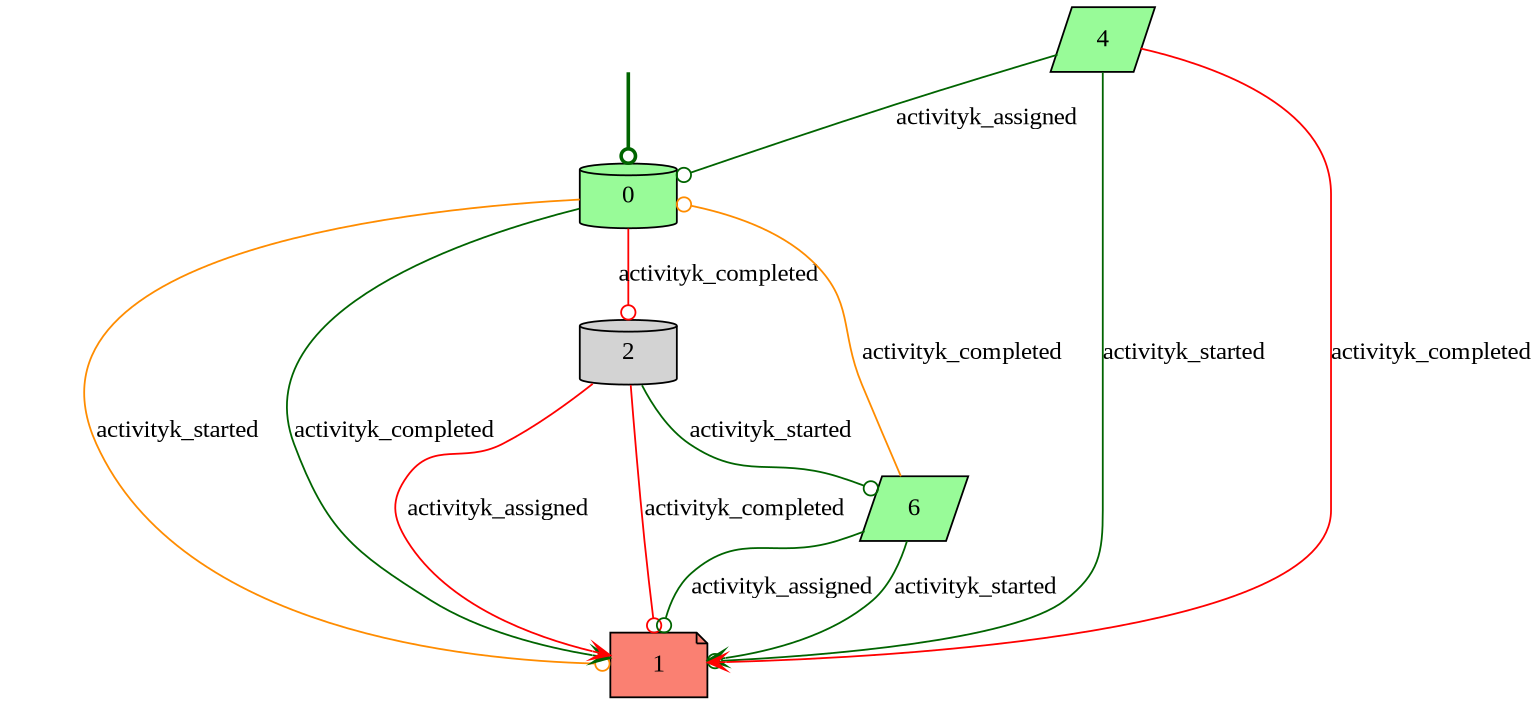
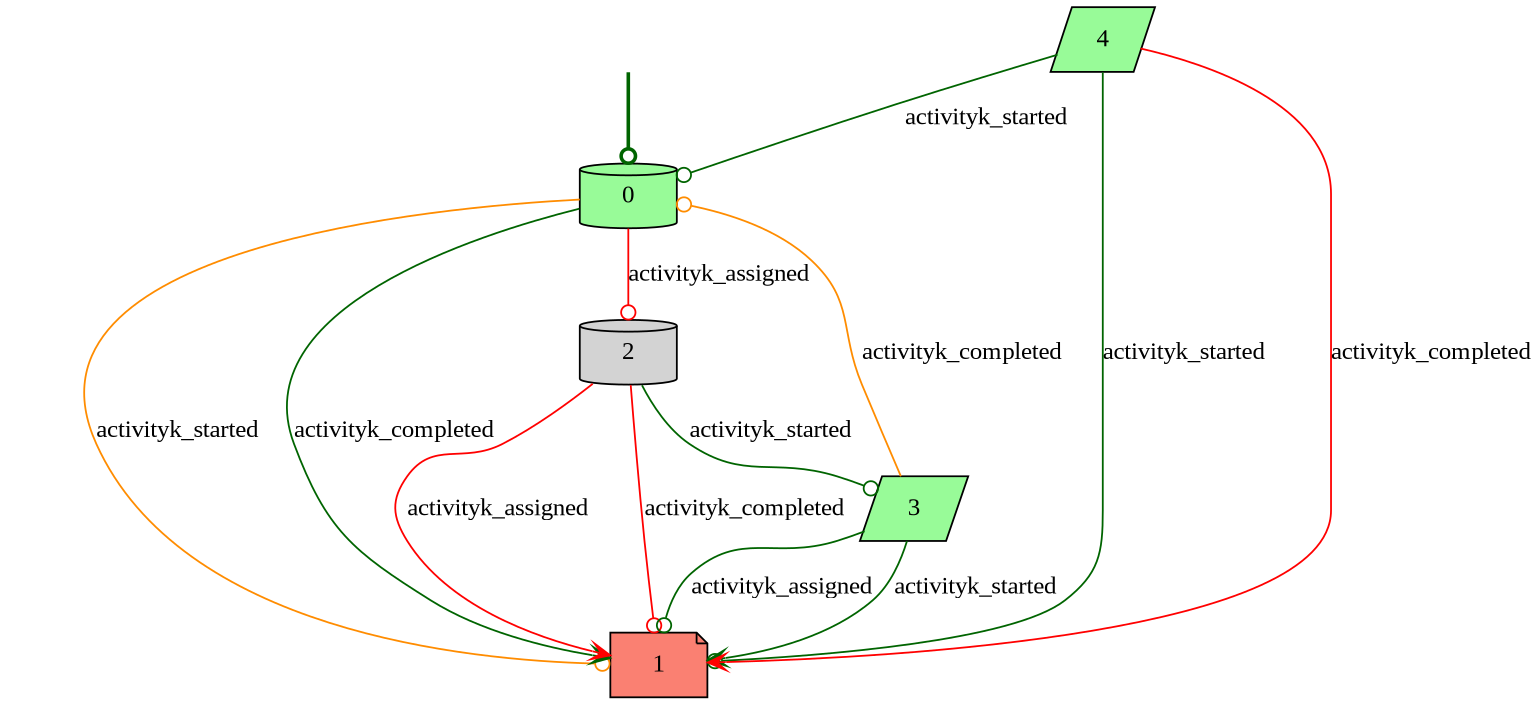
  digraph {
    fontname="Liberation Serif"
    node [fontname="Liberation Serif" style=filled fillcolor=palegreen shape=cylinder]
    edge [arrowhead=odot color=darkgreen fontname="Liberation Serif"]
    fake0 [style=invisible fillcolor="" shape=""]
    0 [root=true]
    2 [fillcolor=lightgrey]
    1 [fillcolor=salmon shape=note]
-   3 [shape=parallelogram label=6]
+   3 [shape=parallelogram]
    4 [shape=parallelogram]
    fake0 -> 0 [style=bold]
-   0 -> 2 [color=red label=activityk_completed]
+   0 -> 2 [color=red label=activityk_assigned]
    0 -> 1 [color=darkorange label=activityk_started]
    0 -> 1 [arrowhead=vee label=activityk_completed]
    2 -> 1 [arrowhead=vee color=red label=activityk_assigned]
    2 -> 1 [color=red label=activityk_completed]
    2 -> 3 [label=activityk_started]
    3 -> 0 [color=darkorange label=activityk_completed]
    3 -> 1 [label=activityk_assigned]
    3 -> 1 [arrowhead=vee label=activityk_started]
-   4 -> 0 [label=activityk_assigned]
+   4 -> 0 [label=activityk_started]
    4 -> 1 [label=activityk_started]
    4 -> 1 [arrowhead=vee color=red label=activityk_completed]
  }
